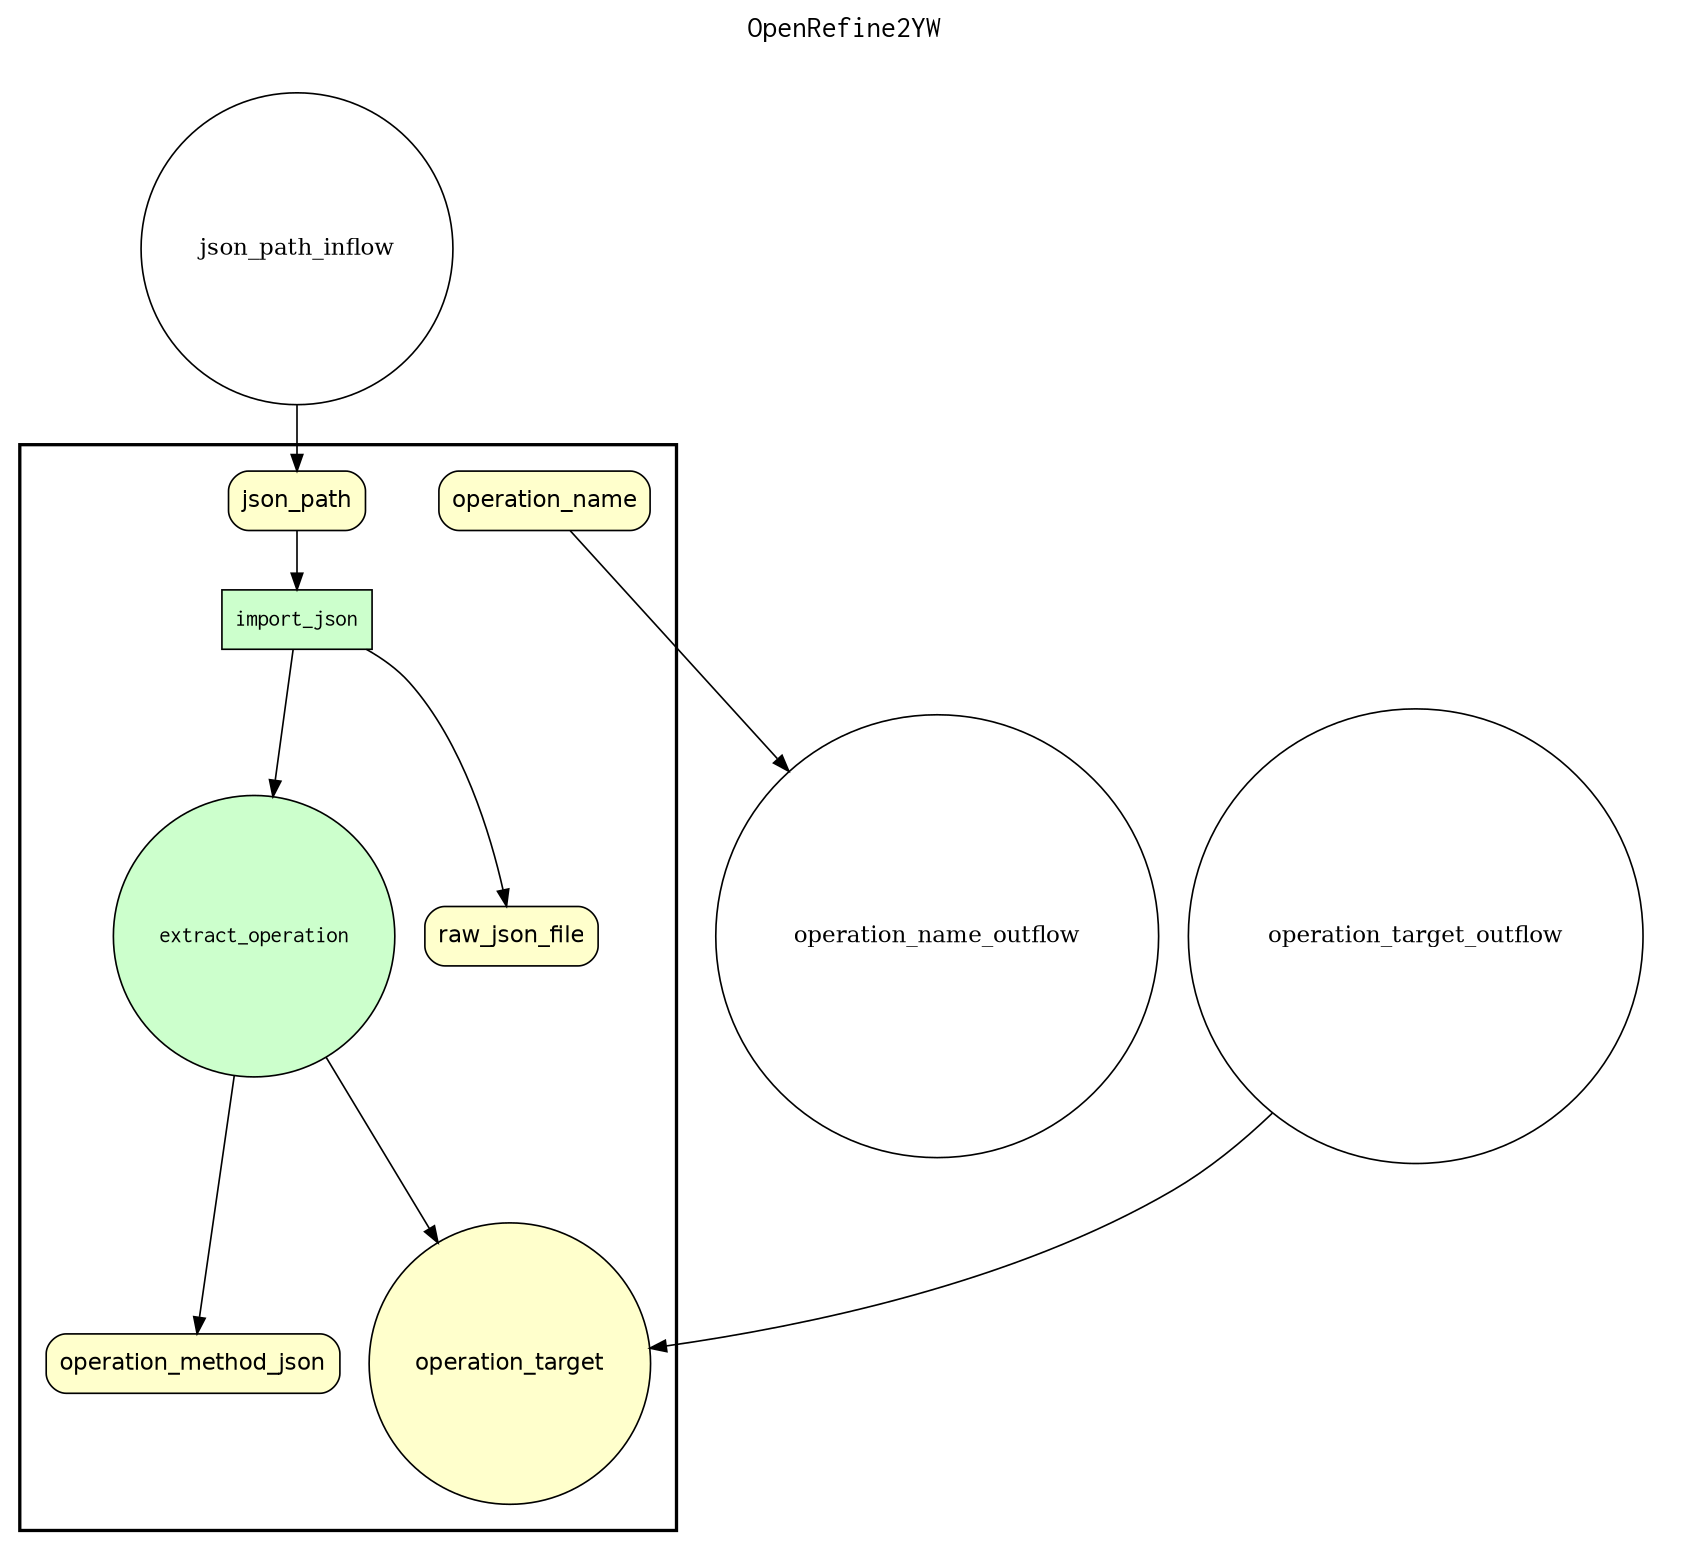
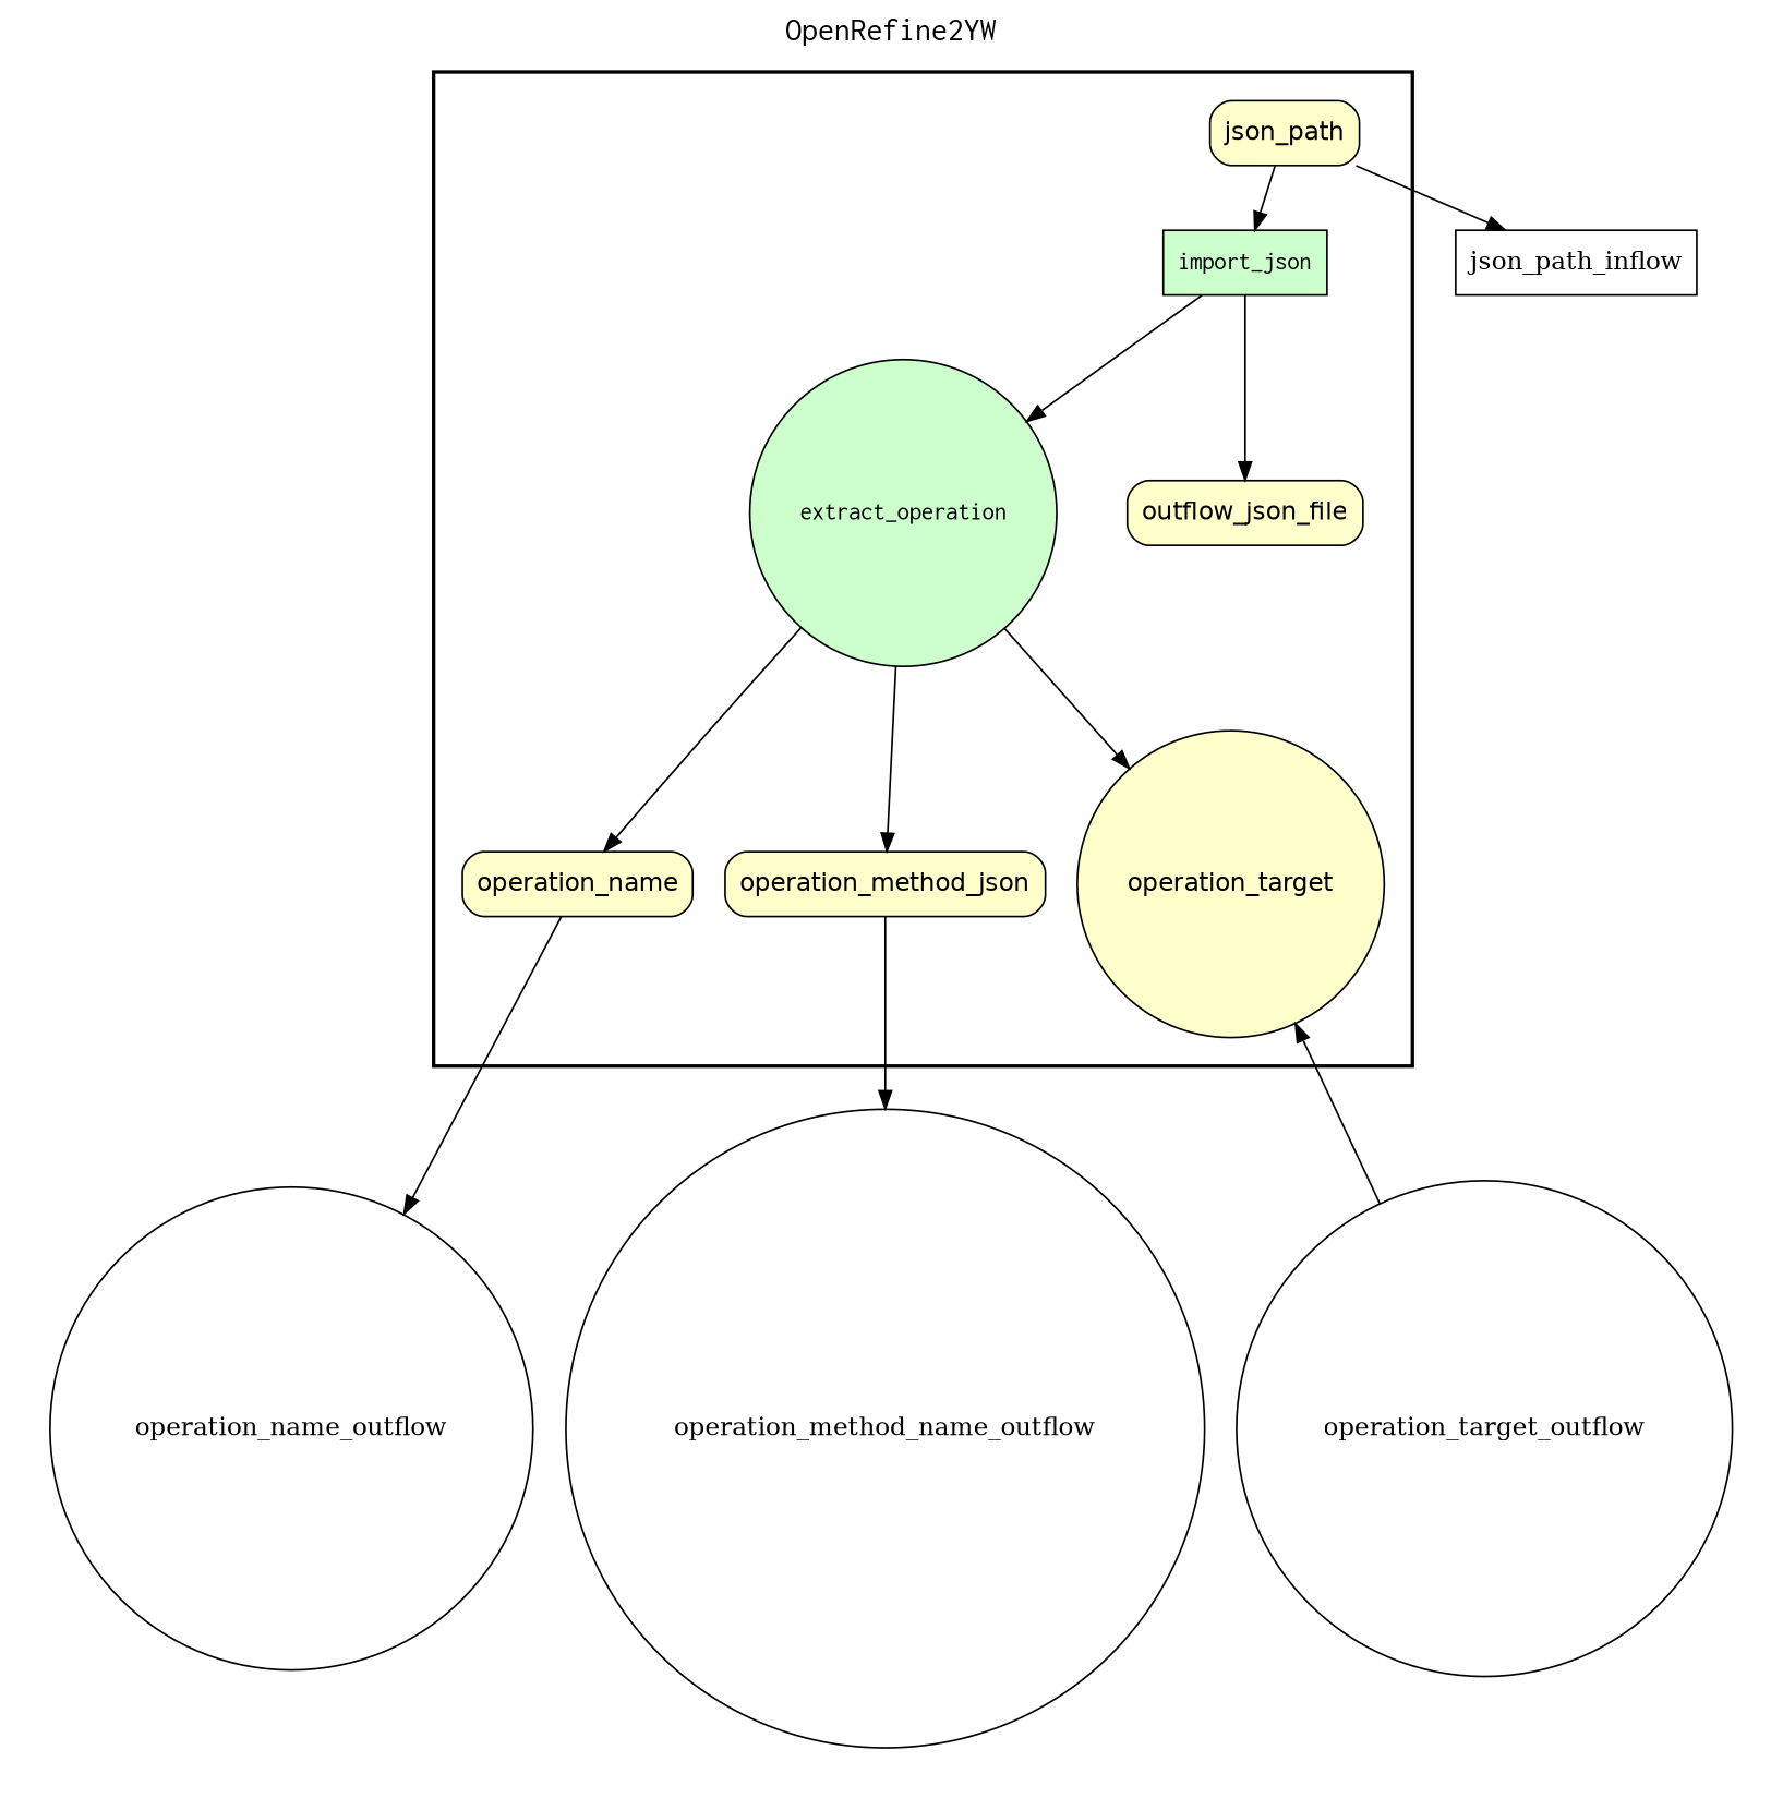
  digraph {
    fontname=Courier
    fontsize=18
    label=OpenRefine2YW
    labelloc=t
    rankdir=TB
    node [fillcolor="#FFFFCC" fontname=Helvetica peripheries=1 shape=circle style="rounded,filled"]
    import_json [fillcolor="#CCFFCC" fontname=Courier shape=box style=filled]
    extract_operation [fillcolor="#CCFFCC" fontname=Courier style=filled]
    json_path [shape=box]
-   raw_json_file [shape=box]
+   raw_json_file [shape=box label=outflow_json_file]
    operation_name [shape=box]
    n6 [label=operation_method_json shape=box]
    operation_target
-   json_path_inflow [fillcolor="#FFFFFF" width=0.2 fontname="" style=""]
+   json_path_inflow [fillcolor="#FFFFFF" shape=box width=0.2 fontname="" style=""]
    operation_target_outflow [fillcolor="#FFFFFF" width=0.2 fontname="" style=""]
+   operation_method_name_outflow [fillcolor="#FFFFFF" width=0.2 fontname="" style=""]
    operation_name_outflow [fillcolor="#FFFFFF" width=0.2 fontname="" style=""]
    subgraph cluster_1 {
      color=black
      label=""
      penwidth=2
      subgraph cluster_2 {
        color=white
        label=""
        penwidth=2
        import_json
        extract_operation
        json_path
        raw_json_file
        operation_name
        n6
        operation_target
      }
    }
    subgraph cluster_3 {
      color=white
      label=""
      penwidth=2
      subgraph cluster_4 {
        color=white
        label=""
        penwidth=2
        json_path_inflow
      }
    }
    subgraph cluster_5 {
      color=white
      label=""
      penwidth=2
      subgraph cluster_6 {
        color=white
        label=""
        penwidth=2
        operation_target_outflow
+       operation_method_name_outflow
        operation_name_outflow
      }
    }
    import_json -> extract_operation
    import_json -> raw_json_file
+   extract_operation -> operation_name
    extract_operation -> n6
    extract_operation -> operation_target
    json_path -> import_json
    operation_name -> operation_name_outflow
-   json_path_inflow -> json_path
+   n6 -> operation_method_name_outflow
+   json_path -> json_path_inflow
    operation_target_outflow -> operation_target
  }
